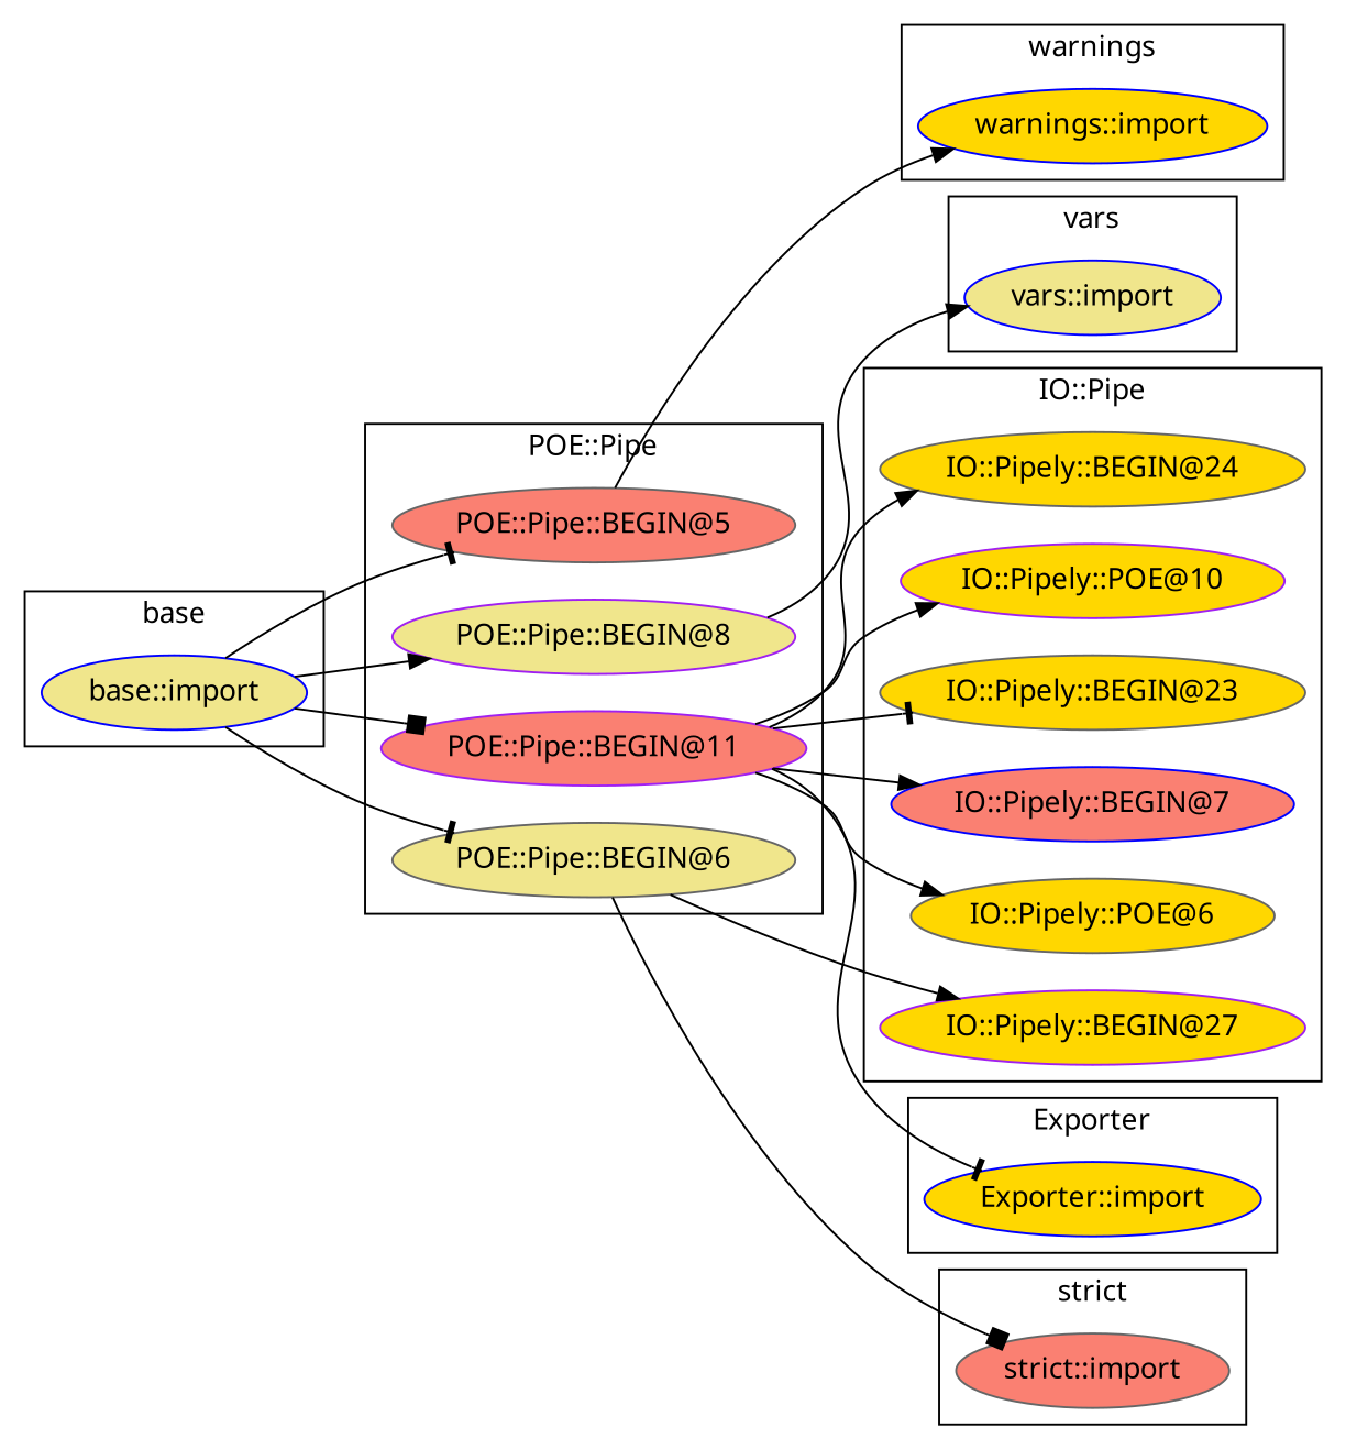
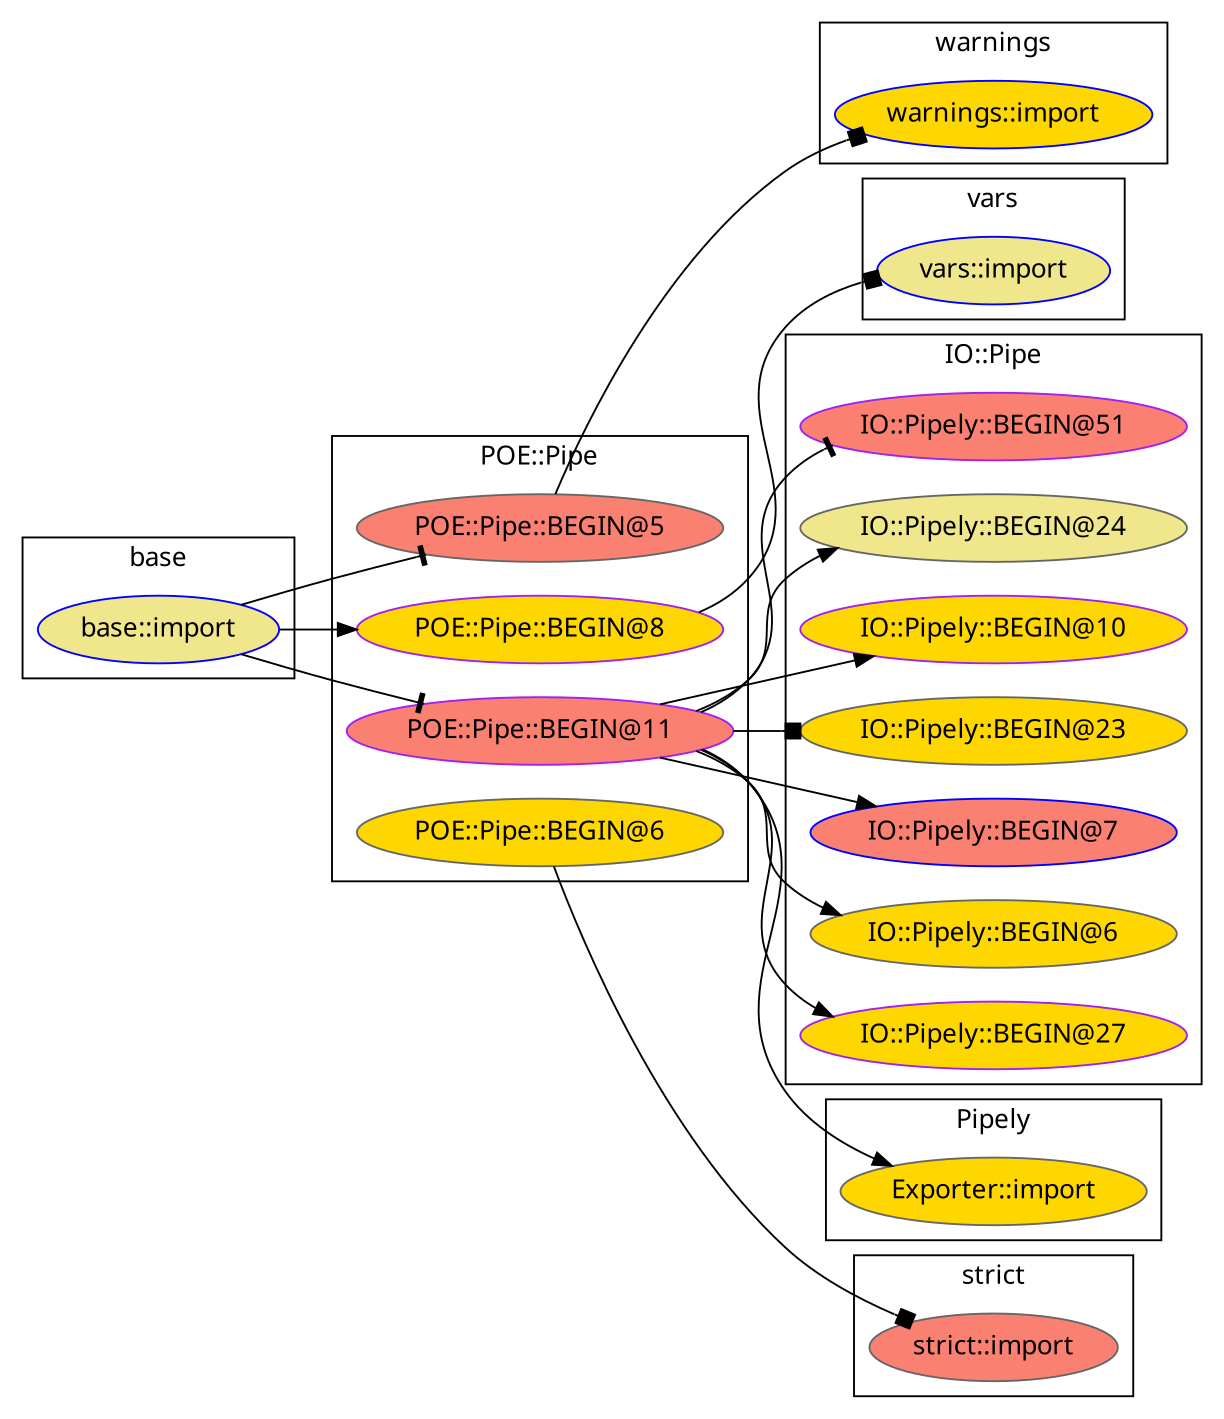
  digraph {
    fontname="Noto Sans"
    rankdir=LR
    node [color=gray40 fillcolor=gold fontname="Noto Sans" style=filled]
    edge [arrowhead=normal fontname="Noto Sans"]
    "strict::import" [fillcolor=salmon]
-   "IO::Pipely::BEGIN@24"
-   "IO::Pipely::BEGIN@10" [color=purple label="IO::Pipely::POE@10"]
+   "IO::Pipely::BEGIN@51" [color=purple fillcolor=salmon]
+   "IO::Pipely::BEGIN@24" [fillcolor=khaki]
+   "IO::Pipely::BEGIN@10" [color=purple]
    "IO::Pipely::BEGIN@23"
    "IO::Pipely::BEGIN@7" [color=blue fillcolor=salmon]
-   "IO::Pipely::BEGIN@6" [label="IO::Pipely::POE@6"]
+   "IO::Pipely::BEGIN@6"
    "IO::Pipely::BEGIN@27" [color=purple]
    "base::import" [color=blue fillcolor=khaki]
-   "Exporter::import" [color=blue]
+   "Exporter::import"
    "vars::import" [color=blue fillcolor=khaki]
    "POE::Pipe::BEGIN@5" [fillcolor=salmon]
-   "POE::Pipe::BEGIN@8" [color=purple fillcolor=khaki]
+   "POE::Pipe::BEGIN@8" [color=purple]
    "POE::Pipe::BEGIN@11" [color=purple fillcolor=salmon]
-   "POE::Pipe::BEGIN@6" [fillcolor=khaki]
+   "POE::Pipe::BEGIN@6"
    "warnings::import" [color=blue]
    subgraph cluster_1 {
      label="strict"
      "strict::import"
    }
    subgraph cluster_2 {
      label="IO::Pipe"
+     "IO::Pipely::BEGIN@51"
      "IO::Pipely::BEGIN@24"
      "IO::Pipely::BEGIN@10"
      "IO::Pipely::BEGIN@23"
      "IO::Pipely::BEGIN@7"
      "IO::Pipely::BEGIN@6"
      "IO::Pipely::BEGIN@27"
    }
    subgraph cluster_3 {
      label=base
      "base::import"
    }
    subgraph cluster_4 {
-     label=Exporter
+     label=Pipely
      "Exporter::import"
    }
    subgraph cluster_5 {
      label=vars
      "vars::import"
    }
    subgraph cluster_6 {
      label="POE::Pipe"
      "POE::Pipe::BEGIN@5"
      "POE::Pipe::BEGIN@8"
      "POE::Pipe::BEGIN@11"
      "POE::Pipe::BEGIN@6"
    }
    subgraph cluster_7 {
      label=warnings
      "warnings::import"
    }
    "base::import" -> "POE::Pipe::BEGIN@5" [arrowhead=tee]
    "base::import" -> "POE::Pipe::BEGIN@8"
-   "base::import" -> "POE::Pipe::BEGIN@11" [arrowhead=box]
-   "base::import" -> "POE::Pipe::BEGIN@6" [arrowhead=tee]
-   "POE::Pipe::BEGIN@5" -> "warnings::import"
-   "POE::Pipe::BEGIN@8" -> "vars::import"
+   "base::import" -> "POE::Pipe::BEGIN@11" [arrowhead=tee]
+   "POE::Pipe::BEGIN@5" -> "warnings::import" [arrowhead=box]
+   "POE::Pipe::BEGIN@8" -> "vars::import" [arrowhead=box]
+   "POE::Pipe::BEGIN@11" -> "IO::Pipely::BEGIN@51" [arrowhead=tee]
    "POE::Pipe::BEGIN@11" -> "IO::Pipely::BEGIN@24"
    "POE::Pipe::BEGIN@11" -> "IO::Pipely::BEGIN@10"
-   "POE::Pipe::BEGIN@11" -> "IO::Pipely::BEGIN@23" [arrowhead=tee]
+   "POE::Pipe::BEGIN@11" -> "IO::Pipely::BEGIN@23" [arrowhead=box]
    "POE::Pipe::BEGIN@11" -> "IO::Pipely::BEGIN@7"
    "POE::Pipe::BEGIN@11" -> "IO::Pipely::BEGIN@6"
-   "POE::Pipe::BEGIN@6" -> "IO::Pipely::BEGIN@27"
-   "POE::Pipe::BEGIN@11" -> "Exporter::import" [arrowhead=tee]
+   "POE::Pipe::BEGIN@11" -> "IO::Pipely::BEGIN@27"
+   "POE::Pipe::BEGIN@11" -> "Exporter::import"
    "POE::Pipe::BEGIN@6" -> "strict::import" [arrowhead=box]
  }
